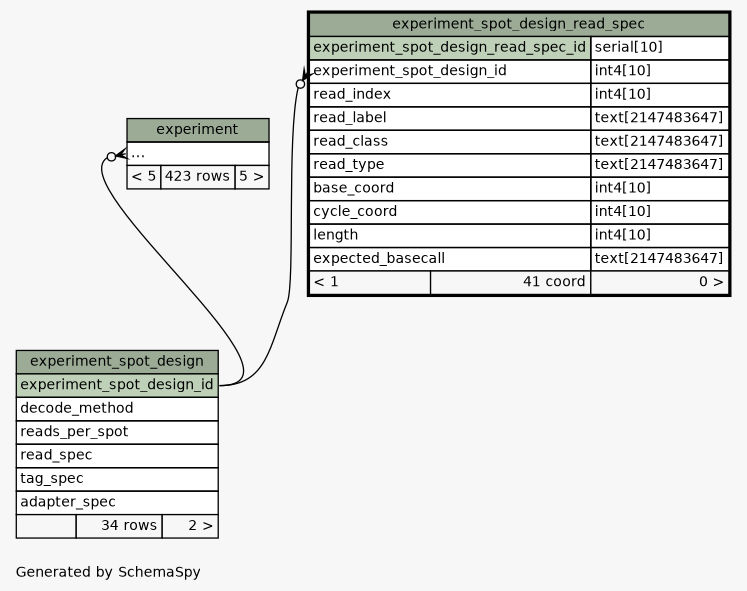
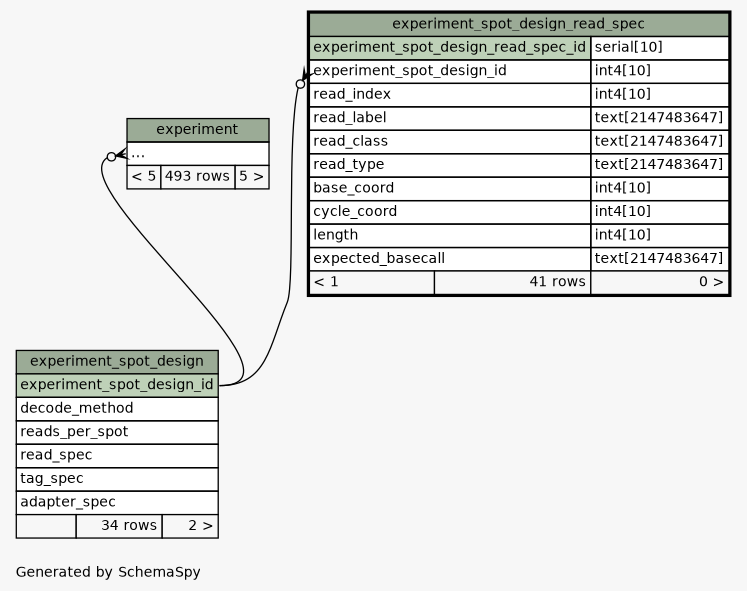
  digraph {
    bgcolor="#f7f7f7"
    fontname=Helvetica
    fontsize=11
    label="\nGenerated by SchemaSpy"
    labeljust=l
    nodesep=0.18
    rankdir=TB
    ranksep=0.46
    node [fontname=Helvetica fontsize=11 shape=plaintext]
    edge [arrowhead=none arrowsize=0.8 arrowtail=crowodot dir=back headport="experiment_spot_design_id:e"]
-   n1 [label=<     <TABLE BORDER="0" CELLBORDER="1" CELLSPACING="0" BGCOLOR="#ffffff">       <TR><TD COLSPAN="3" BGCOLOR="#9bab96" ALIGN="CENTER">experiment</TD></TR>       <TR><TD PORT="elipses" COLSPAN="3" ALIGN="LEFT">...</TD></TR>       <TR><TD ALIGN="LEFT" BGCOLOR="#f7f7f7">&lt; 5</TD><TD ALIGN="RIGHT" BGCOLOR="#f7f7f7">423 rows</TD><TD ALIGN="RIGHT" BGCOLOR="#f7f7f7">5 &gt;</TD></TR>     </TABLE>>]
+   n1 [label=<     <TABLE BORDER="0" CELLBORDER="1" CELLSPACING="0" BGCOLOR="#ffffff">       <TR><TD COLSPAN="3" BGCOLOR="#9bab96" ALIGN="CENTER">experiment</TD></TR>       <TR><TD PORT="elipses" COLSPAN="3" ALIGN="LEFT">...</TD></TR>       <TR><TD ALIGN="LEFT" BGCOLOR="#f7f7f7">&lt; 5</TD><TD ALIGN="RIGHT" BGCOLOR="#f7f7f7">493 rows</TD><TD ALIGN="RIGHT" BGCOLOR="#f7f7f7">5 &gt;</TD></TR>     </TABLE>>]
    n2 [label=<     <TABLE BORDER="0" CELLBORDER="1" CELLSPACING="0" BGCOLOR="#ffffff">       <TR><TD COLSPAN="3" BGCOLOR="#9bab96" ALIGN="CENTER">experiment_spot_design</TD></TR>       <TR><TD PORT="experiment_spot_design_id" COLSPAN="3" BGCOLOR="#bed1b8" ALIGN="LEFT">experiment_spot_design_id</TD></TR>       <TR><TD PORT="decode_method" COLSPAN="3" ALIGN="LEFT">decode_method</TD></TR>       <TR><TD PORT="reads_per_spot" COLSPAN="3" ALIGN="LEFT">reads_per_spot</TD></TR>       <TR><TD PORT="read_spec" COLSPAN="3" ALIGN="LEFT">read_spec</TD></TR>       <TR><TD PORT="tag_spec" COLSPAN="3" ALIGN="LEFT">tag_spec</TD></TR>       <TR><TD PORT="adapter_spec" COLSPAN="3" ALIGN="LEFT">adapter_spec</TD></TR>       <TR><TD ALIGN="LEFT" BGCOLOR="#f7f7f7">  </TD><TD ALIGN="RIGHT" BGCOLOR="#f7f7f7">34 rows</TD><TD ALIGN="RIGHT" BGCOLOR="#f7f7f7">2 &gt;</TD></TR>     </TABLE>>]
-   n3 [label=<     <TABLE BORDER="2" CELLBORDER="1" CELLSPACING="0" BGCOLOR="#ffffff">       <TR><TD COLSPAN="3" BGCOLOR="#9bab96" ALIGN="CENTER">experiment_spot_design_read_spec</TD></TR>       <TR><TD PORT="experiment_spot_design_read_spec_id" COLSPAN="2" BGCOLOR="#bed1b8" ALIGN="LEFT">experiment_spot_design_read_spec_id</TD><TD PORT="experiment_spot_design_read_spec_id.type" ALIGN="LEFT">serial[10]</TD></TR>       <TR><TD PORT="experiment_spot_design_id" COLSPAN="2" ALIGN="LEFT">experiment_spot_design_id</TD><TD PORT="experiment_spot_design_id.type" ALIGN="LEFT">int4[10]</TD></TR>       <TR><TD PORT="read_index" COLSPAN="2" ALIGN="LEFT">read_index</TD><TD PORT="read_index.type" ALIGN="LEFT">int4[10]</TD></TR>       <TR><TD PORT="read_label" COLSPAN="2" ALIGN="LEFT">read_label</TD><TD PORT="read_label.type" ALIGN="LEFT">text[2147483647]</TD></TR>       <TR><TD PORT="read_class" COLSPAN="2" ALIGN="LEFT">read_class</TD><TD PORT="read_class.type" ALIGN="LEFT">text[2147483647]</TD></TR>       <TR><TD PORT="read_type" COLSPAN="2" ALIGN="LEFT">read_type</TD><TD PORT="read_type.type" ALIGN="LEFT">text[2147483647]</TD></TR>       <TR><TD PORT="base_coord" COLSPAN="2" ALIGN="LEFT">base_coord</TD><TD PORT="base_coord.type" ALIGN="LEFT">int4[10]</TD></TR>       <TR><TD PORT="cycle_coord" COLSPAN="2" ALIGN="LEFT">cycle_coord</TD><TD PORT="cycle_coord.type" ALIGN="LEFT">int4[10]</TD></TR>       <TR><TD PORT="length" COLSPAN="2" ALIGN="LEFT">length</TD><TD PORT="length.type" ALIGN="LEFT">int4[10]</TD></TR>       <TR><TD PORT="expected_basecall" COLSPAN="2" ALIGN="LEFT">expected_basecall</TD><TD PORT="expected_basecall.type" ALIGN="LEFT">text[2147483647]</TD></TR>       <TR><TD ALIGN="LEFT" BGCOLOR="#f7f7f7">&lt; 1</TD><TD ALIGN="RIGHT" BGCOLOR="#f7f7f7">41 coord</TD><TD ALIGN="RIGHT" BGCOLOR="#f7f7f7">0 &gt;</TD></TR>     </TABLE>>]
+   n3 [label=<     <TABLE BORDER="2" CELLBORDER="1" CELLSPACING="0" BGCOLOR="#ffffff">       <TR><TD COLSPAN="3" BGCOLOR="#9bab96" ALIGN="CENTER">experiment_spot_design_read_spec</TD></TR>       <TR><TD PORT="experiment_spot_design_read_spec_id" COLSPAN="2" BGCOLOR="#bed1b8" ALIGN="LEFT">experiment_spot_design_read_spec_id</TD><TD PORT="experiment_spot_design_read_spec_id.type" ALIGN="LEFT">serial[10]</TD></TR>       <TR><TD PORT="experiment_spot_design_id" COLSPAN="2" ALIGN="LEFT">experiment_spot_design_id</TD><TD PORT="experiment_spot_design_id.type" ALIGN="LEFT">int4[10]</TD></TR>       <TR><TD PORT="read_index" COLSPAN="2" ALIGN="LEFT">read_index</TD><TD PORT="read_index.type" ALIGN="LEFT">int4[10]</TD></TR>       <TR><TD PORT="read_label" COLSPAN="2" ALIGN="LEFT">read_label</TD><TD PORT="read_label.type" ALIGN="LEFT">text[2147483647]</TD></TR>       <TR><TD PORT="read_class" COLSPAN="2" ALIGN="LEFT">read_class</TD><TD PORT="read_class.type" ALIGN="LEFT">text[2147483647]</TD></TR>       <TR><TD PORT="read_type" COLSPAN="2" ALIGN="LEFT">read_type</TD><TD PORT="read_type.type" ALIGN="LEFT">text[2147483647]</TD></TR>       <TR><TD PORT="base_coord" COLSPAN="2" ALIGN="LEFT">base_coord</TD><TD PORT="base_coord.type" ALIGN="LEFT">int4[10]</TD></TR>       <TR><TD PORT="cycle_coord" COLSPAN="2" ALIGN="LEFT">cycle_coord</TD><TD PORT="cycle_coord.type" ALIGN="LEFT">int4[10]</TD></TR>       <TR><TD PORT="length" COLSPAN="2" ALIGN="LEFT">length</TD><TD PORT="length.type" ALIGN="LEFT">int4[10]</TD></TR>       <TR><TD PORT="expected_basecall" COLSPAN="2" ALIGN="LEFT">expected_basecall</TD><TD PORT="expected_basecall.type" ALIGN="LEFT">text[2147483647]</TD></TR>       <TR><TD ALIGN="LEFT" BGCOLOR="#f7f7f7">&lt; 1</TD><TD ALIGN="RIGHT" BGCOLOR="#f7f7f7">41 rows</TD><TD ALIGN="RIGHT" BGCOLOR="#f7f7f7">0 &gt;</TD></TR>     </TABLE>>]
    n1 -> n2 [tailport="elipses:w"]
    n3 -> n2 [tailport="experiment_spot_design_id:w"]
  }
